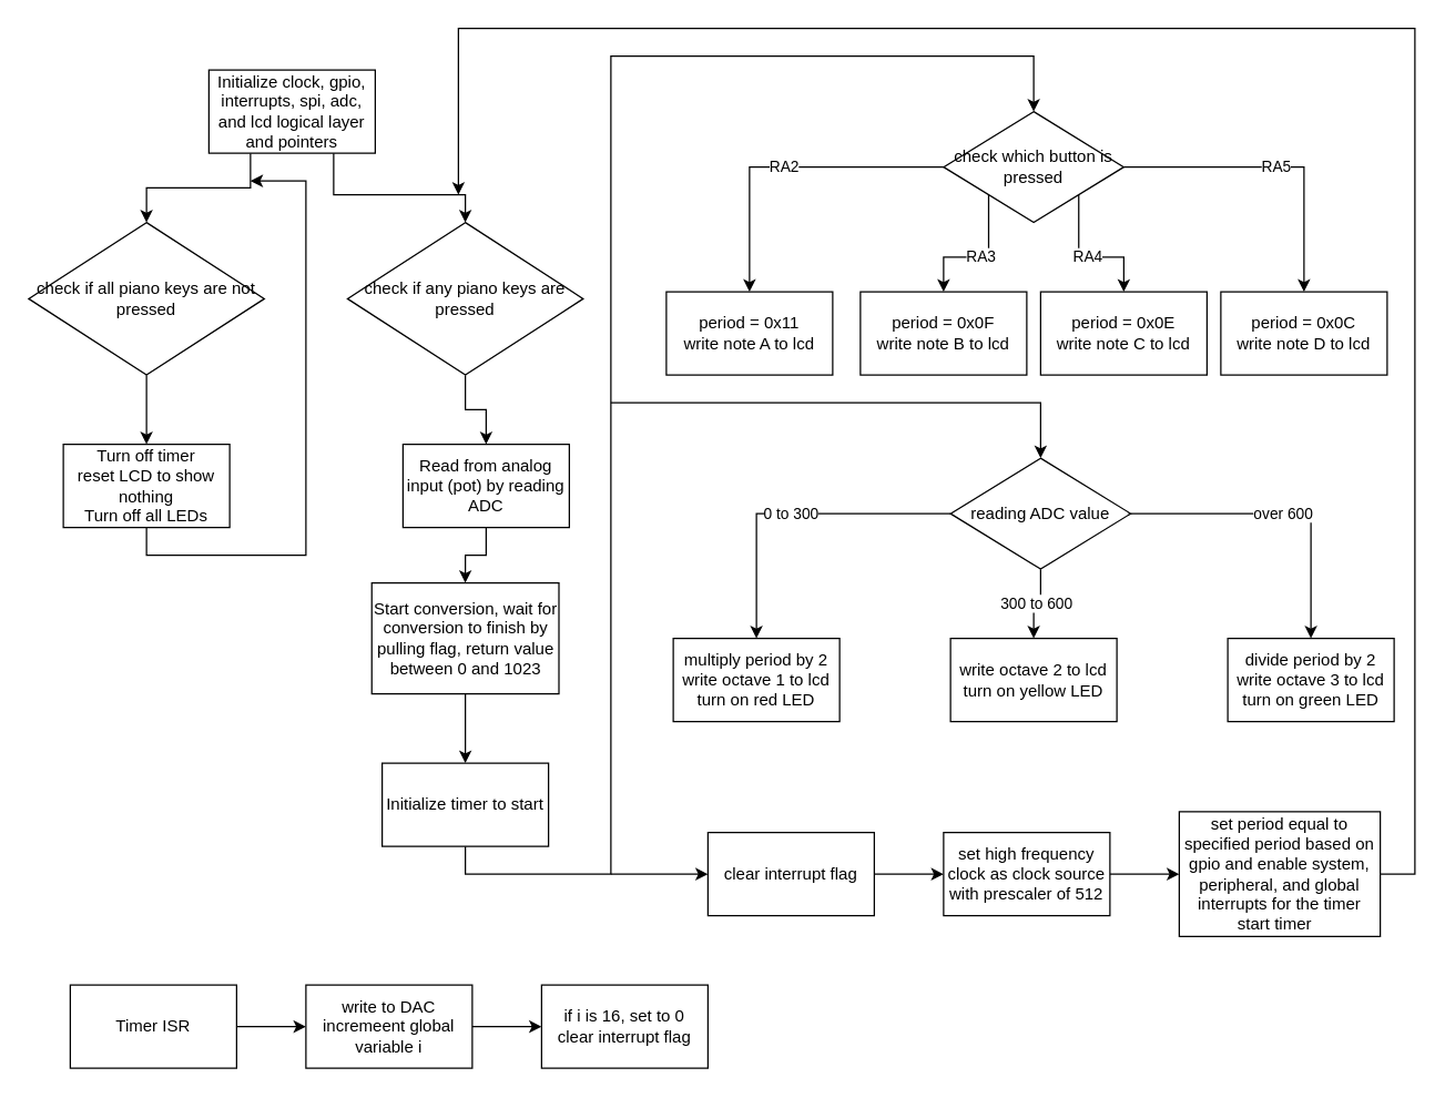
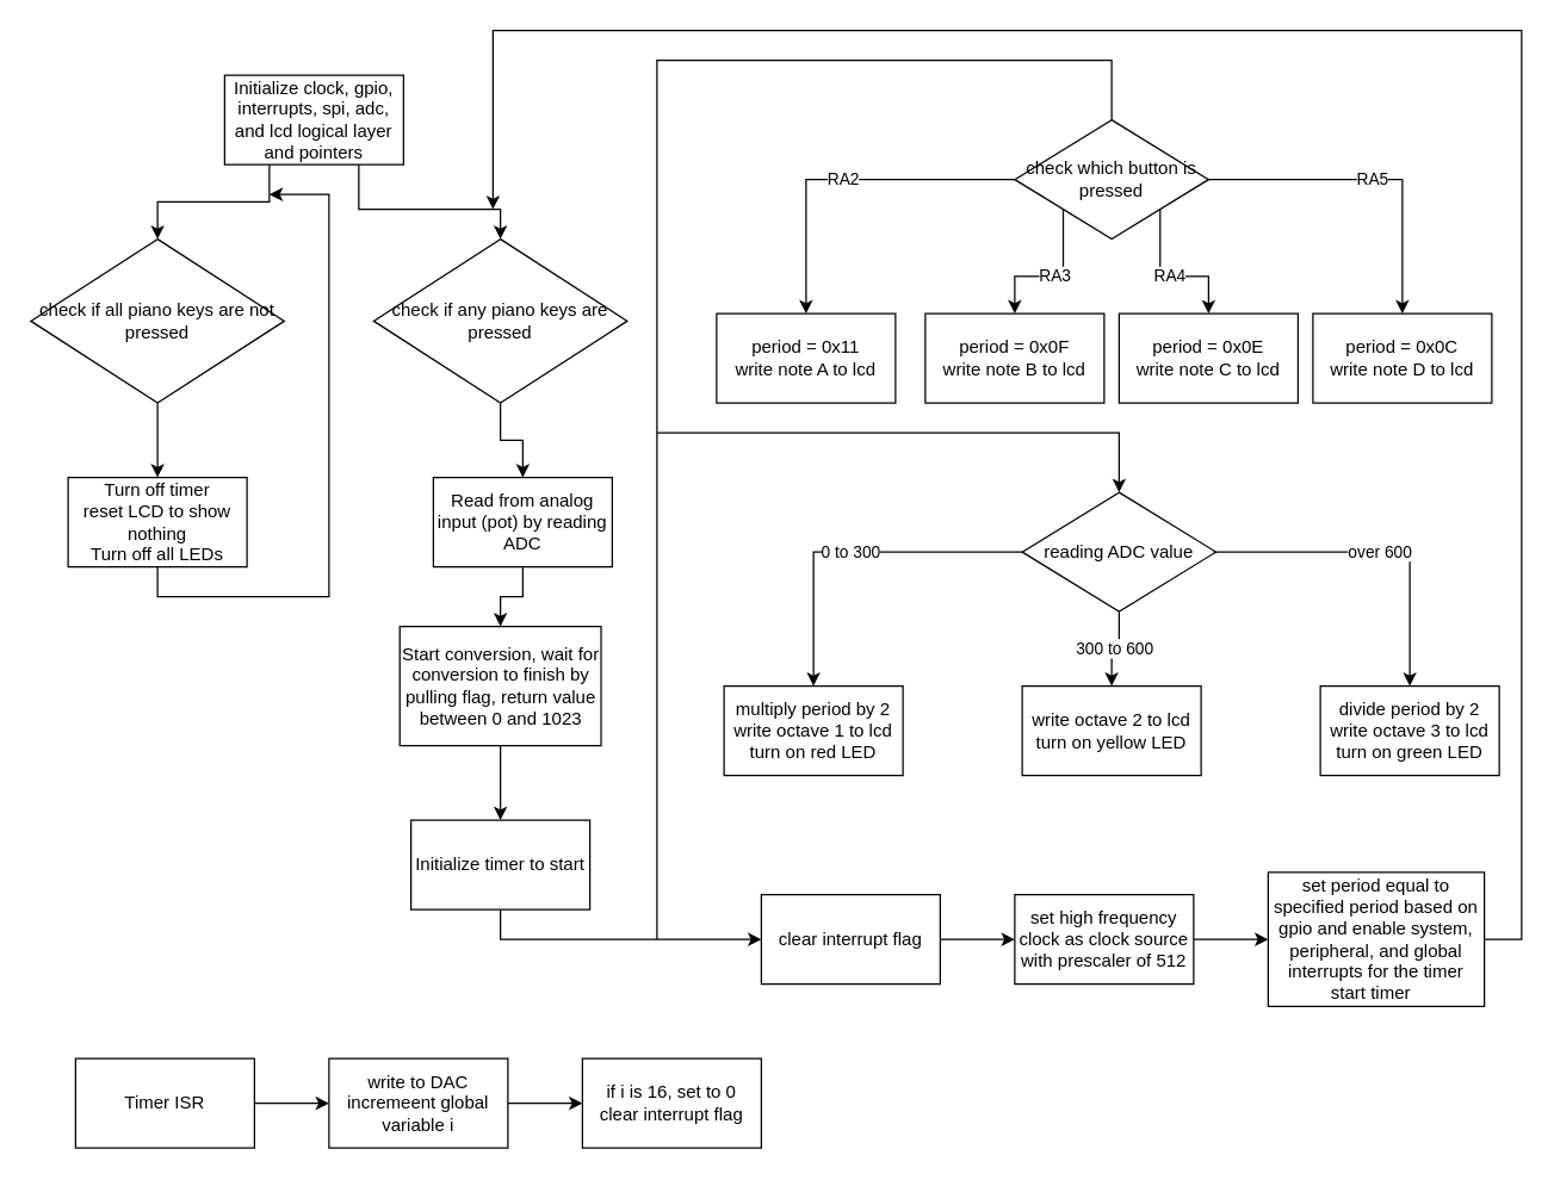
  <mxCell id="0" />
  <mxCell id="1" parent="0" />
  <mxCell id="2" style="edgeStyle=orthogonalEdgeStyle;rounded=0;orthogonalLoop=1;jettySize=auto;html=1;exitX=0.25;exitY=1;exitDx=0;exitDy=0;entryX=0.5;entryY=0;entryDx=0;entryDy=0;" edge="1" parent="1" source="4" target="6"><mxGeometry relative="1" as="geometry" /></mxCell>
  <mxCell id="3" style="edgeStyle=orthogonalEdgeStyle;rounded=0;orthogonalLoop=1;jettySize=auto;html=1;exitX=0.75;exitY=1;exitDx=0;exitDy=0;entryX=0.5;entryY=0;entryDx=0;entryDy=0;" edge="1" parent="1" source="4" target="8"><mxGeometry relative="1" as="geometry"><Array as="points"><mxPoint x="240" y="140" /><mxPoint x="335" y="140" /></Array></mxGeometry></mxCell>
  <mxCell id="4" value="Initialize clock, gpio, interrupts, spi, adc, and lcd logical layer and pointers" style="rounded=0;whiteSpace=wrap;html=1;" vertex="1" parent="1"><mxGeometry x="150" y="50" width="120" height="60" as="geometry" /></mxCell>
  <mxCell id="5" style="edgeStyle=orthogonalEdgeStyle;rounded=0;orthogonalLoop=1;jettySize=auto;html=1;exitX=0.5;exitY=1;exitDx=0;exitDy=0;entryX=0.5;entryY=0;entryDx=0;entryDy=0;" edge="1" parent="1" source="6" target="10"><mxGeometry relative="1" as="geometry" /></mxCell>
  <mxCell id="6" value="check if all piano keys are not pressed" style="rhombus;whiteSpace=wrap;html=1;" vertex="1" parent="1"><mxGeometry y="160" width="170" height="110" as="geometry" x="20" /></mxCell>
  <mxCell id="7" value="" style="edgeStyle=orthogonalEdgeStyle;rounded=0;orthogonalLoop=1;jettySize=auto;html=1;" edge="1" parent="1" source="8" target="12"><mxGeometry relative="1" as="geometry" /></mxCell>
  <mxCell id="8" value="check if any piano keys are pressed" style="rhombus;whiteSpace=wrap;html=1;" vertex="1" parent="1"><mxGeometry x="250" y="160" width="170" height="110" as="geometry" /></mxCell>
  <mxCell id="9" style="edgeStyle=orthogonalEdgeStyle;rounded=0;orthogonalLoop=1;jettySize=auto;html=1;exitX=0.5;exitY=1;exitDx=0;exitDy=0;" edge="1" parent="1" source="10"><mxGeometry relative="1" as="geometry"><mxPoint x="180" y="130" as="targetPoint" /><Array as="points"><mxPoint x="105" y="400" /><mxPoint x="220" y="400" /><mxPoint x="220" y="130" /></Array></mxGeometry></mxCell>
  <mxCell id="10" value="Turn off timer&lt;br&gt;reset LCD to show nothing&lt;br&gt;Turn off all LEDs" style="rounded=0;whiteSpace=wrap;html=1;" vertex="1" parent="1"><mxGeometry x="45" y="320" width="120" height="60" as="geometry" /></mxCell>
  <mxCell id="11" value="" style="edgeStyle=orthogonalEdgeStyle;rounded=0;orthogonalLoop=1;jettySize=auto;html=1;" edge="1" parent="1" source="12" target="14"><mxGeometry relative="1" as="geometry" /></mxCell>
  <mxCell id="12" value="Read from analog input (pot) by reading ADC" style="rounded=0;whiteSpace=wrap;html=1;" vertex="1" parent="1"><mxGeometry x="290" y="320" width="120" height="60" as="geometry" /></mxCell>
  <mxCell id="13" value="" style="edgeStyle=orthogonalEdgeStyle;rounded=0;orthogonalLoop=1;jettySize=auto;html=1;" edge="1" parent="1" source="14" target="16"><mxGeometry relative="1" as="geometry" /></mxCell>
  <mxCell id="14" value="Start conversion, wait for conversion to finish by pulling flag, return value between 0 and 1023" style="rounded=0;whiteSpace=wrap;html=1;" vertex="1" parent="1"><mxGeometry x="267.5" y="420" width="135" height="80" as="geometry" /></mxCell>
- <mxCell id="15" style="edgeStyle=orthogonalEdgeStyle;rounded=0;orthogonalLoop=1;jettySize=auto;html=1;exitX=0.5;exitY=1;exitDx=0;exitDy=0;entryX=0.5;entryY=0;entryDx=0;entryDy=0;" edge="1" parent="1" source="16" target="21"><mxGeometry relative="1" as="geometry"><mxPoint x="440" y="30" as="targetPoint" /><Array as="points"><mxPoint x="335" y="630" /><mxPoint x="440" y="630" /><mxPoint x="440" y="40" /><mxPoint x="745" y="40" /></Array></mxGeometry></mxCell>
+ <mxCell id="15" style="edgeStyle=orthogonalEdgeStyle;rounded=0;orthogonalLoop=1;jettySize=auto;html=1;exitX=0.5;exitY=1;exitDx=0;exitDy=0;entryX=0.5;entryY=0;entryDx=0;entryDy=0;endArrow=none;" edge="1" parent="1" source="16" target="21"><mxGeometry relative="1" as="geometry"><mxPoint x="440" y="30" as="targetPoint" /><Array as="points"><mxPoint x="335" y="630" /><mxPoint x="440" y="630" /><mxPoint x="440" y="40" /><mxPoint x="745" y="40" /></Array></mxGeometry></mxCell>
  <mxCell id="16" value="Initialize timer to start" style="rounded=0;whiteSpace=wrap;html=1;" vertex="1" parent="1"><mxGeometry x="275" y="550" width="120" height="60" as="geometry" /></mxCell>
  <mxCell id="17" value="RA2" style="edgeStyle=orthogonalEdgeStyle;rounded=0;orthogonalLoop=1;jettySize=auto;html=1;exitX=0;exitY=0.5;exitDx=0;exitDy=0;entryX=0.5;entryY=0;entryDx=0;entryDy=0;" edge="1" parent="1" source="21" target="24"><mxGeometry relative="1" as="geometry" /></mxCell>
  <mxCell id="18" value="RA3" style="edgeStyle=orthogonalEdgeStyle;rounded=0;orthogonalLoop=1;jettySize=auto;html=1;exitX=0;exitY=1;exitDx=0;exitDy=0;entryX=0.5;entryY=0;entryDx=0;entryDy=0;" edge="1" parent="1" source="21" target="23"><mxGeometry relative="1" as="geometry" /></mxCell>
  <mxCell id="19" value="RA4" style="edgeStyle=orthogonalEdgeStyle;rounded=0;orthogonalLoop=1;jettySize=auto;html=1;exitX=1;exitY=1;exitDx=0;exitDy=0;entryX=0.5;entryY=0;entryDx=0;entryDy=0;" edge="1" parent="1" source="21" target="22"><mxGeometry relative="1" as="geometry" /></mxCell>
  <mxCell id="20" value="RA5" style="edgeStyle=orthogonalEdgeStyle;rounded=0;orthogonalLoop=1;jettySize=auto;html=1;exitX=1;exitY=0.5;exitDx=0;exitDy=0;entryX=0.5;entryY=0;entryDx=0;entryDy=0;" edge="1" parent="1" source="21" target="25"><mxGeometry relative="1" as="geometry" /></mxCell>
  <mxCell id="21" value="check which button is pressed" style="rhombus;whiteSpace=wrap;html=1;" vertex="1" parent="1"><mxGeometry x="680" y="80" width="130" height="80" as="geometry" /></mxCell>
  <mxCell id="22" value="period = 0x0E&lt;br&gt;write note C to lcd" style="rounded=0;whiteSpace=wrap;html=1;" vertex="1" parent="1"><mxGeometry x="750" y="210" width="120" height="60" as="geometry" /></mxCell>
  <mxCell id="23" value="period = 0x0F&lt;br&gt;write note B to lcd" style="rounded=0;whiteSpace=wrap;html=1;" vertex="1" parent="1"><mxGeometry x="620" y="210" width="120" height="60" as="geometry" /></mxCell>
  <mxCell id="24" value="period = 0x11&lt;br&gt;write note A to lcd" style="rounded=0;whiteSpace=wrap;html=1;" vertex="1" parent="1"><mxGeometry x="480" y="210" width="120" height="60" as="geometry" /></mxCell>
  <mxCell id="25" value="period = 0x0C&lt;br&gt;write note D to lcd" style="rounded=0;whiteSpace=wrap;html=1;" vertex="1" parent="1"><mxGeometry x="880" y="210" width="120" height="60" as="geometry" /></mxCell>
  <mxCell id="26" value="0 to 300" style="edgeStyle=orthogonalEdgeStyle;rounded=0;orthogonalLoop=1;jettySize=auto;html=1;exitX=0;exitY=0.5;exitDx=0;exitDy=0;entryX=0.5;entryY=0;entryDx=0;entryDy=0;" edge="1" parent="1" source="29" target="30"><mxGeometry relative="1" as="geometry" /></mxCell>
  <mxCell id="27" value="over 600" style="edgeStyle=orthogonalEdgeStyle;rounded=0;orthogonalLoop=1;jettySize=auto;html=1;exitX=1;exitY=0.5;exitDx=0;exitDy=0;entryX=0.5;entryY=0;entryDx=0;entryDy=0;" edge="1" parent="1" source="29" target="31"><mxGeometry relative="1" as="geometry" /></mxCell>
  <mxCell id="28" value="300 to 600" style="edgeStyle=orthogonalEdgeStyle;rounded=0;orthogonalLoop=1;jettySize=auto;html=1;exitX=0.5;exitY=1;exitDx=0;exitDy=0;entryX=0.5;entryY=0;entryDx=0;entryDy=0;" edge="1" parent="1" source="29" target="32"><mxGeometry relative="1" as="geometry" /></mxCell>
  <mxCell id="29" value="reading ADC value" style="rhombus;whiteSpace=wrap;html=1;" vertex="1" parent="1"><mxGeometry x="685" y="330" width="130" height="80" as="geometry" /></mxCell>
  <mxCell id="30" value="multiply period by 2&lt;br&gt;write octave 1 to lcd&lt;br&gt;turn on red LED" style="rounded=0;whiteSpace=wrap;html=1;" vertex="1" parent="1"><mxGeometry x="485" y="460" width="120" height="60" as="geometry" /></mxCell>
  <mxCell id="31" value="divide period by 2&lt;br&gt;write octave 3 to lcd&lt;br&gt;turn on green LED" style="rounded=0;whiteSpace=wrap;html=1;" vertex="1" parent="1"><mxGeometry x="885" y="460" width="120" height="60" as="geometry" /></mxCell>
  <mxCell id="32" value="write octave 2 to lcd&lt;br&gt;turn on yellow LED" style="rounded=0;whiteSpace=wrap;html=1;" vertex="1" parent="1"><mxGeometry x="685" y="460" width="120" height="60" as="geometry" /></mxCell>
  <mxCell id="33" value="" style="endArrow=classic;html=1;rounded=0;" edge="1" parent="1"><mxGeometry width="50" height="50" relative="1" as="geometry"><mxPoint x="440" y="290" as="sourcePoint" /><mxPoint x="750" y="330" as="targetPoint" /><Array as="points"><mxPoint x="750" y="290" /></Array></mxGeometry></mxCell>
  <mxCell id="34" value="" style="edgeStyle=orthogonalEdgeStyle;rounded=0;orthogonalLoop=1;jettySize=auto;html=1;" edge="1" parent="1" source="35" target="37"><mxGeometry relative="1" as="geometry" /></mxCell>
  <mxCell id="35" value="clear interrupt flag" style="rounded=0;whiteSpace=wrap;html=1;" vertex="1" parent="1"><mxGeometry x="510" y="600" width="120" height="60" as="geometry" /></mxCell>
  <mxCell id="36" value="" style="edgeStyle=orthogonalEdgeStyle;rounded=0;orthogonalLoop=1;jettySize=auto;html=1;" edge="1" parent="1" source="37" target="39"><mxGeometry relative="1" as="geometry" /></mxCell>
  <mxCell id="37" value="set high frequency clock as clock source with prescaler of 512" style="rounded=0;whiteSpace=wrap;html=1;" vertex="1" parent="1"><mxGeometry x="680" y="600" width="120" height="60" as="geometry" /></mxCell>
  <mxCell id="38" style="edgeStyle=orthogonalEdgeStyle;rounded=0;orthogonalLoop=1;jettySize=auto;html=1;exitX=1;exitY=0.5;exitDx=0;exitDy=0;" edge="1" parent="1" source="39"><mxGeometry relative="1" as="geometry"><mxPoint x="330" y="140" as="targetPoint" /><Array as="points"><mxPoint x="1020" y="630" /><mxPoint x="1020" y="20" /><mxPoint x="330" y="20" /></Array></mxGeometry></mxCell>
  <mxCell id="39" value="set period equal to specified period based on gpio and enable system, peripheral, and global interrupts for the timer&lt;br&gt;start timer&amp;nbsp;&amp;nbsp;" style="rounded=0;whiteSpace=wrap;html=1;" vertex="1" parent="1"><mxGeometry x="850" y="585" width="145" height="90" as="geometry" /></mxCell>
  <mxCell id="40" value="" style="endArrow=classic;html=1;rounded=0;entryX=0;entryY=0.5;entryDx=0;entryDy=0;" edge="1" parent="1" target="35"><mxGeometry width="50" height="50" relative="1" as="geometry"><mxPoint x="440" y="630" as="sourcePoint" /><mxPoint x="530" y="520" as="targetPoint" /></mxGeometry></mxCell>
  <mxCell id="41" style="edgeStyle=orthogonalEdgeStyle;rounded=0;orthogonalLoop=1;jettySize=auto;html=1;exitX=1;exitY=0.5;exitDx=0;exitDy=0;entryX=0;entryY=0.5;entryDx=0;entryDy=0;" edge="1" parent="1" source="42" target="44"><mxGeometry relative="1" as="geometry" /></mxCell>
  <mxCell id="42" value="Timer ISR" style="rounded=0;whiteSpace=wrap;html=1;" vertex="1" parent="1"><mxGeometry x="50" y="710" width="120" height="60" as="geometry" /></mxCell>
  <mxCell id="43" style="edgeStyle=orthogonalEdgeStyle;rounded=0;orthogonalLoop=1;jettySize=auto;html=1;exitX=1;exitY=0.5;exitDx=0;exitDy=0;entryX=0;entryY=0.5;entryDx=0;entryDy=0;" edge="1" parent="1" source="44" target="45"><mxGeometry relative="1" as="geometry" /></mxCell>
  <mxCell id="44" value="write to DAC&lt;br&gt;incremeent global variable i" style="rounded=0;whiteSpace=wrap;html=1;" vertex="1" parent="1"><mxGeometry x="220" y="710" width="120" height="60" as="geometry" /></mxCell>
  <mxCell id="45" value="if i is 16, set to 0&lt;br&gt;clear interrupt flag" style="rounded=0;whiteSpace=wrap;html=1;" vertex="1" parent="1"><mxGeometry x="390" y="710" width="120" height="60" as="geometry" /></mxCell>
